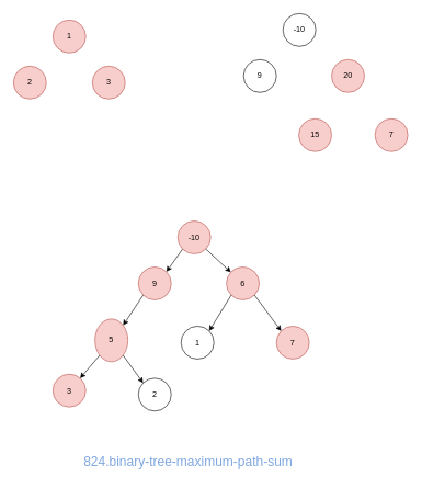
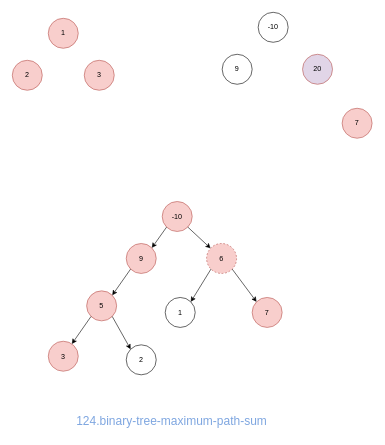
  <mxCell id="0" />
  <mxCell id="1" parent="0" />
  <mxCell id="2" value="1" style="ellipse;whiteSpace=wrap;html=1;aspect=fixed;fillColor=#f8cecc;strokeColor=#b85450;" vertex="1" parent="1"><mxGeometry x="80" y="30" width="50" height="50" as="geometry" /></mxCell>
  <mxCell id="3" value="2" style="ellipse;whiteSpace=wrap;html=1;aspect=fixed;fillColor=#f8cecc;strokeColor=#b85450;" vertex="1" parent="1"><mxGeometry x="20" y="100" width="50" height="50" as="geometry" /></mxCell>
  <mxCell id="4" value="3" style="ellipse;whiteSpace=wrap;html=1;aspect=fixed;fillColor=#f8cecc;strokeColor=#b85450;" vertex="1" parent="1"><mxGeometry x="140" y="100" width="50" height="50" as="geometry" /></mxCell>
  <mxCell id="5" value="-10" style="ellipse;whiteSpace=wrap;html=1;aspect=fixed;" vertex="1" parent="1"><mxGeometry x="430" y="20" width="50" height="50" as="geometry" /></mxCell>
  <mxCell id="6" value="9" style="ellipse;whiteSpace=wrap;html=1;aspect=fixed;" vertex="1" parent="1"><mxGeometry x="370" y="90" width="50" height="50" as="geometry" /></mxCell>
- <mxCell id="7" value="20" style="ellipse;whiteSpace=wrap;html=1;aspect=fixed;fillColor=#f8cecc;strokeColor=#b85450;" vertex="1" parent="1"><mxGeometry x="504" y="90" width="50" height="50" as="geometry" /></mxCell>
- <mxCell id="8" value="15" style="ellipse;whiteSpace=wrap;html=1;aspect=fixed;fillColor=#f8cecc;strokeColor=#b85450;" vertex="1" parent="1"><mxGeometry x="454" y="180" width="50" height="50" as="geometry" /></mxCell>
+ <mxCell id="7" value="20" style="ellipse;whiteSpace=wrap;html=1;aspect=fixed;fillColor=#e1d5e7;strokeColor=#b85450;" vertex="1" parent="1"><mxGeometry x="504" y="90" width="50" height="50" as="geometry" /></mxCell>
  <mxCell id="9" value="7" style="ellipse;whiteSpace=wrap;html=1;aspect=fixed;fillColor=#f8cecc;strokeColor=#b85450;" vertex="1" parent="1"><mxGeometry x="570" y="180" width="50" height="50" as="geometry" /></mxCell>
  <mxCell id="10" value="-10" style="ellipse;whiteSpace=wrap;html=1;aspect=fixed;fillColor=#f8cecc;strokeColor=#b85450;" vertex="1" parent="1"><mxGeometry x="270" y="335.5" width="50" height="50" as="geometry" /></mxCell>
  <mxCell id="11" value="9" style="ellipse;whiteSpace=wrap;html=1;aspect=fixed;fillColor=#f8cecc;strokeColor=#b85450;" vertex="1" parent="1"><mxGeometry x="210" y="405.5" width="50" height="50" as="geometry" /></mxCell>
- <mxCell id="12" value="6" style="ellipse;whiteSpace=wrap;html=1;aspect=fixed;fillColor=#f8cecc;strokeColor=#b85450;" vertex="1" parent="1"><mxGeometry x="344" y="405.5" width="50" height="50" as="geometry" /></mxCell>
+ <mxCell id="12" value="6" style="ellipse;whiteSpace=wrap;html=1;aspect=fixed;fillColor=#f8cecc;strokeColor=#b85450;dashed=1;" vertex="1" parent="1"><mxGeometry x="344" y="405.5" width="50" height="50" as="geometry" /></mxCell>
  <mxCell id="13" value="1" style="ellipse;whiteSpace=wrap;html=1;aspect=fixed;" vertex="1" parent="1"><mxGeometry x="275" y="495.5" width="50" height="50" as="geometry" /></mxCell>
  <mxCell id="14" value="7" style="ellipse;whiteSpace=wrap;html=1;aspect=fixed;fillColor=#f8cecc;strokeColor=#b85450;" vertex="1" parent="1"><mxGeometry x="420" y="495.5" width="50" height="50" as="geometry" /></mxCell>
- <mxCell id="15" value="5" style="ellipse;whiteSpace=wrap;html=1;aspect=fixed;fillColor=#f8cecc;strokeColor=#b85450;" vertex="1" parent="1"><mxGeometry x="144" y="484.5" width="50" height="65" as="geometry" /></mxCell>
+ <mxCell id="15" value="5" style="ellipse;whiteSpace=wrap;html=1;aspect=fixed;fillColor=#f8cecc;strokeColor=#b85450;" vertex="1" parent="1"><mxGeometry x="144" y="484.5" width="50" height="50" as="geometry" /></mxCell>
  <mxCell id="16" value="3" style="ellipse;whiteSpace=wrap;html=1;aspect=fixed;fillColor=#f8cecc;strokeColor=#b85450;" vertex="1" parent="1"><mxGeometry x="80" y="568.5" width="50" height="50" as="geometry" /></mxCell>
  <mxCell id="17" value="2" style="ellipse;whiteSpace=wrap;html=1;aspect=fixed;" vertex="1" parent="1"><mxGeometry x="210" y="574.5" width="50" height="50" as="geometry" /></mxCell>
  <mxCell id="18" value="" style="endArrow=classic;html=1;exitX=0;exitY=1;exitDx=0;exitDy=0;entryX=1;entryY=0;entryDx=0;entryDy=0;" edge="1" parent="1" source="10" target="11"><mxGeometry width="50" height="50" relative="1" as="geometry"><mxPoint x="90" y="694.5" as="sourcePoint" /><mxPoint x="140" y="644.5" as="targetPoint" /></mxGeometry></mxCell>
  <mxCell id="19" value="" style="endArrow=classic;html=1;exitX=0;exitY=1;exitDx=0;exitDy=0;entryX=1;entryY=0;entryDx=0;entryDy=0;" edge="1" parent="1" source="11" target="15"><mxGeometry width="50" height="50" relative="1" as="geometry"><mxPoint x="287" y="388.5" as="sourcePoint" /><mxPoint x="263" y="422.5" as="targetPoint" /></mxGeometry></mxCell>
  <mxCell id="20" value="" style="endArrow=classic;html=1;exitX=0;exitY=1;exitDx=0;exitDy=0;" edge="1" parent="1" source="15" target="16"><mxGeometry width="50" height="50" relative="1" as="geometry"><mxPoint x="227" y="458.5" as="sourcePoint" /><mxPoint x="197" y="501.5" as="targetPoint" /></mxGeometry></mxCell>
  <mxCell id="21" value="" style="endArrow=classic;html=1;exitX=1;exitY=1;exitDx=0;exitDy=0;entryX=0;entryY=0;entryDx=0;entryDy=0;" edge="1" parent="1" source="15" target="17"><mxGeometry width="50" height="50" relative="1" as="geometry"><mxPoint x="237" y="468.5" as="sourcePoint" /><mxPoint x="207" y="511.5" as="targetPoint" /></mxGeometry></mxCell>
  <mxCell id="22" value="" style="endArrow=classic;html=1;exitX=1;exitY=1;exitDx=0;exitDy=0;" edge="1" parent="1" source="10" target="12"><mxGeometry width="50" height="50" relative="1" as="geometry"><mxPoint x="247" y="478.5" as="sourcePoint" /><mxPoint x="217" y="521.5" as="targetPoint" /></mxGeometry></mxCell>
  <mxCell id="23" value="" style="endArrow=classic;html=1;exitX=1;exitY=1;exitDx=0;exitDy=0;entryX=0;entryY=0;entryDx=0;entryDy=0;" edge="1" parent="1" source="12" target="14"><mxGeometry width="50" height="50" relative="1" as="geometry"><mxPoint x="257" y="488.5" as="sourcePoint" /><mxPoint x="227" y="531.5" as="targetPoint" /></mxGeometry></mxCell>
  <mxCell id="24" value="" style="endArrow=classic;html=1;exitX=0;exitY=1;exitDx=0;exitDy=0;entryX=1;entryY=0;entryDx=0;entryDy=0;" edge="1" parent="1" source="12" target="13"><mxGeometry width="50" height="50" relative="1" as="geometry"><mxPoint x="267" y="498.5" as="sourcePoint" /><mxPoint x="237" y="541.5" as="targetPoint" /></mxGeometry></mxCell>
- <mxCell id="25" value="824.binary-tree-maximum-path-sum" style="text;html=1;strokeColor=none;fillColor=none;align=center;verticalAlign=middle;whiteSpace=wrap;rounded=0;fontSize=20;fontColor=#7EA6E0;" vertex="1" parent="1"><mxGeometry x="105" y="680" width="362" height="40" as="geometry" /></mxCell>
+ <mxCell id="25" value="124.binary-tree-maximum-path-sum" style="text;html=1;strokeColor=none;fillColor=none;align=center;verticalAlign=middle;whiteSpace=wrap;rounded=0;fontSize=20;fontColor=#7EA6E0;" vertex="1" parent="1"><mxGeometry x="105" y="680" width="362" height="40" as="geometry" /></mxCell>
